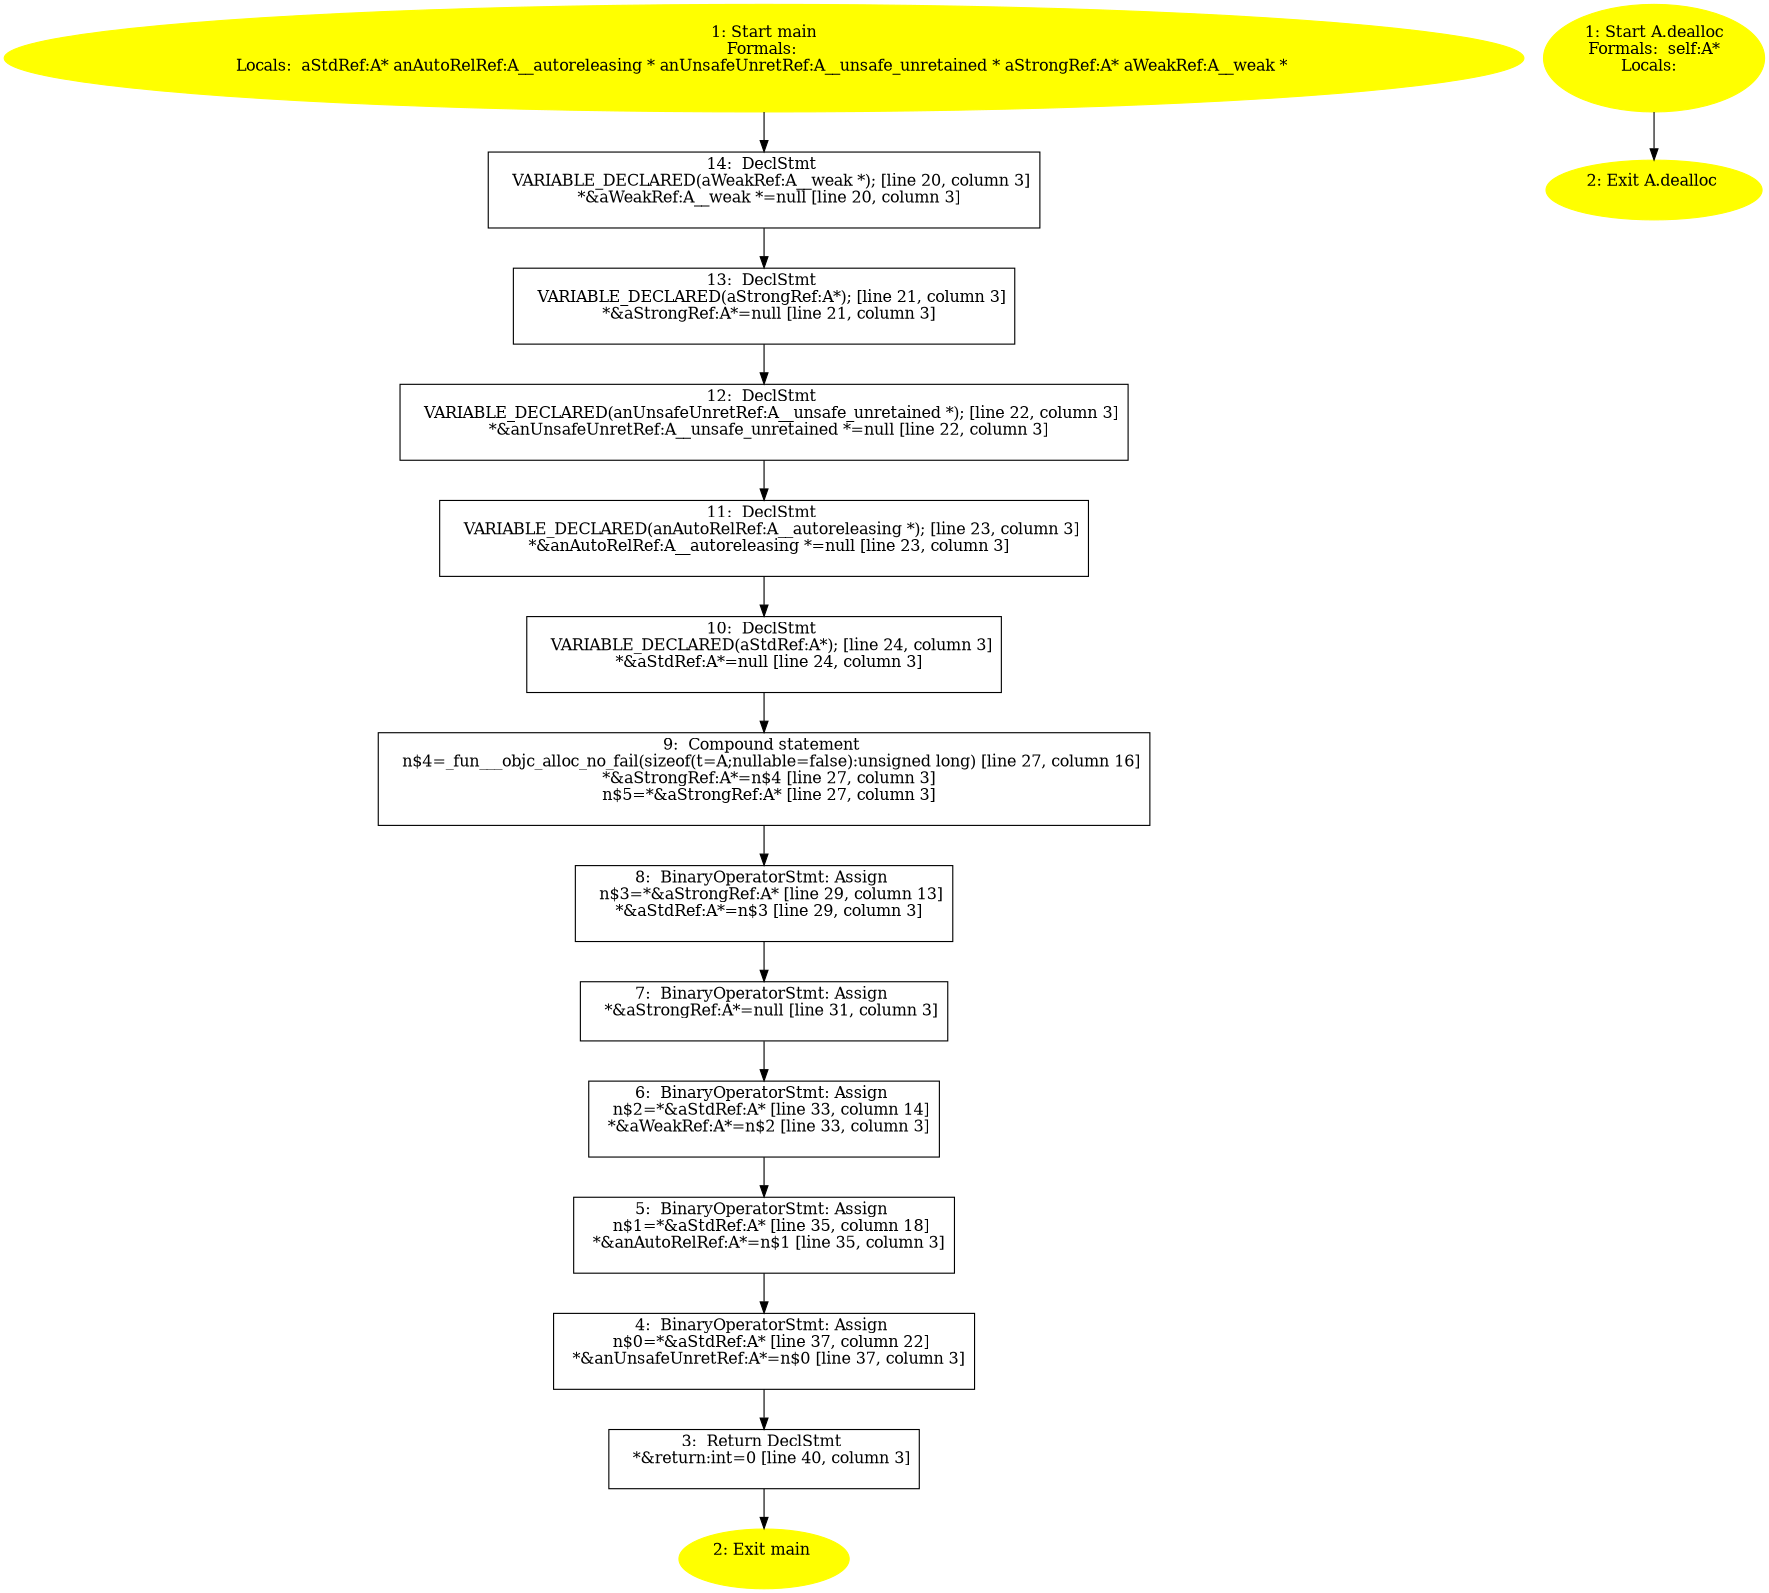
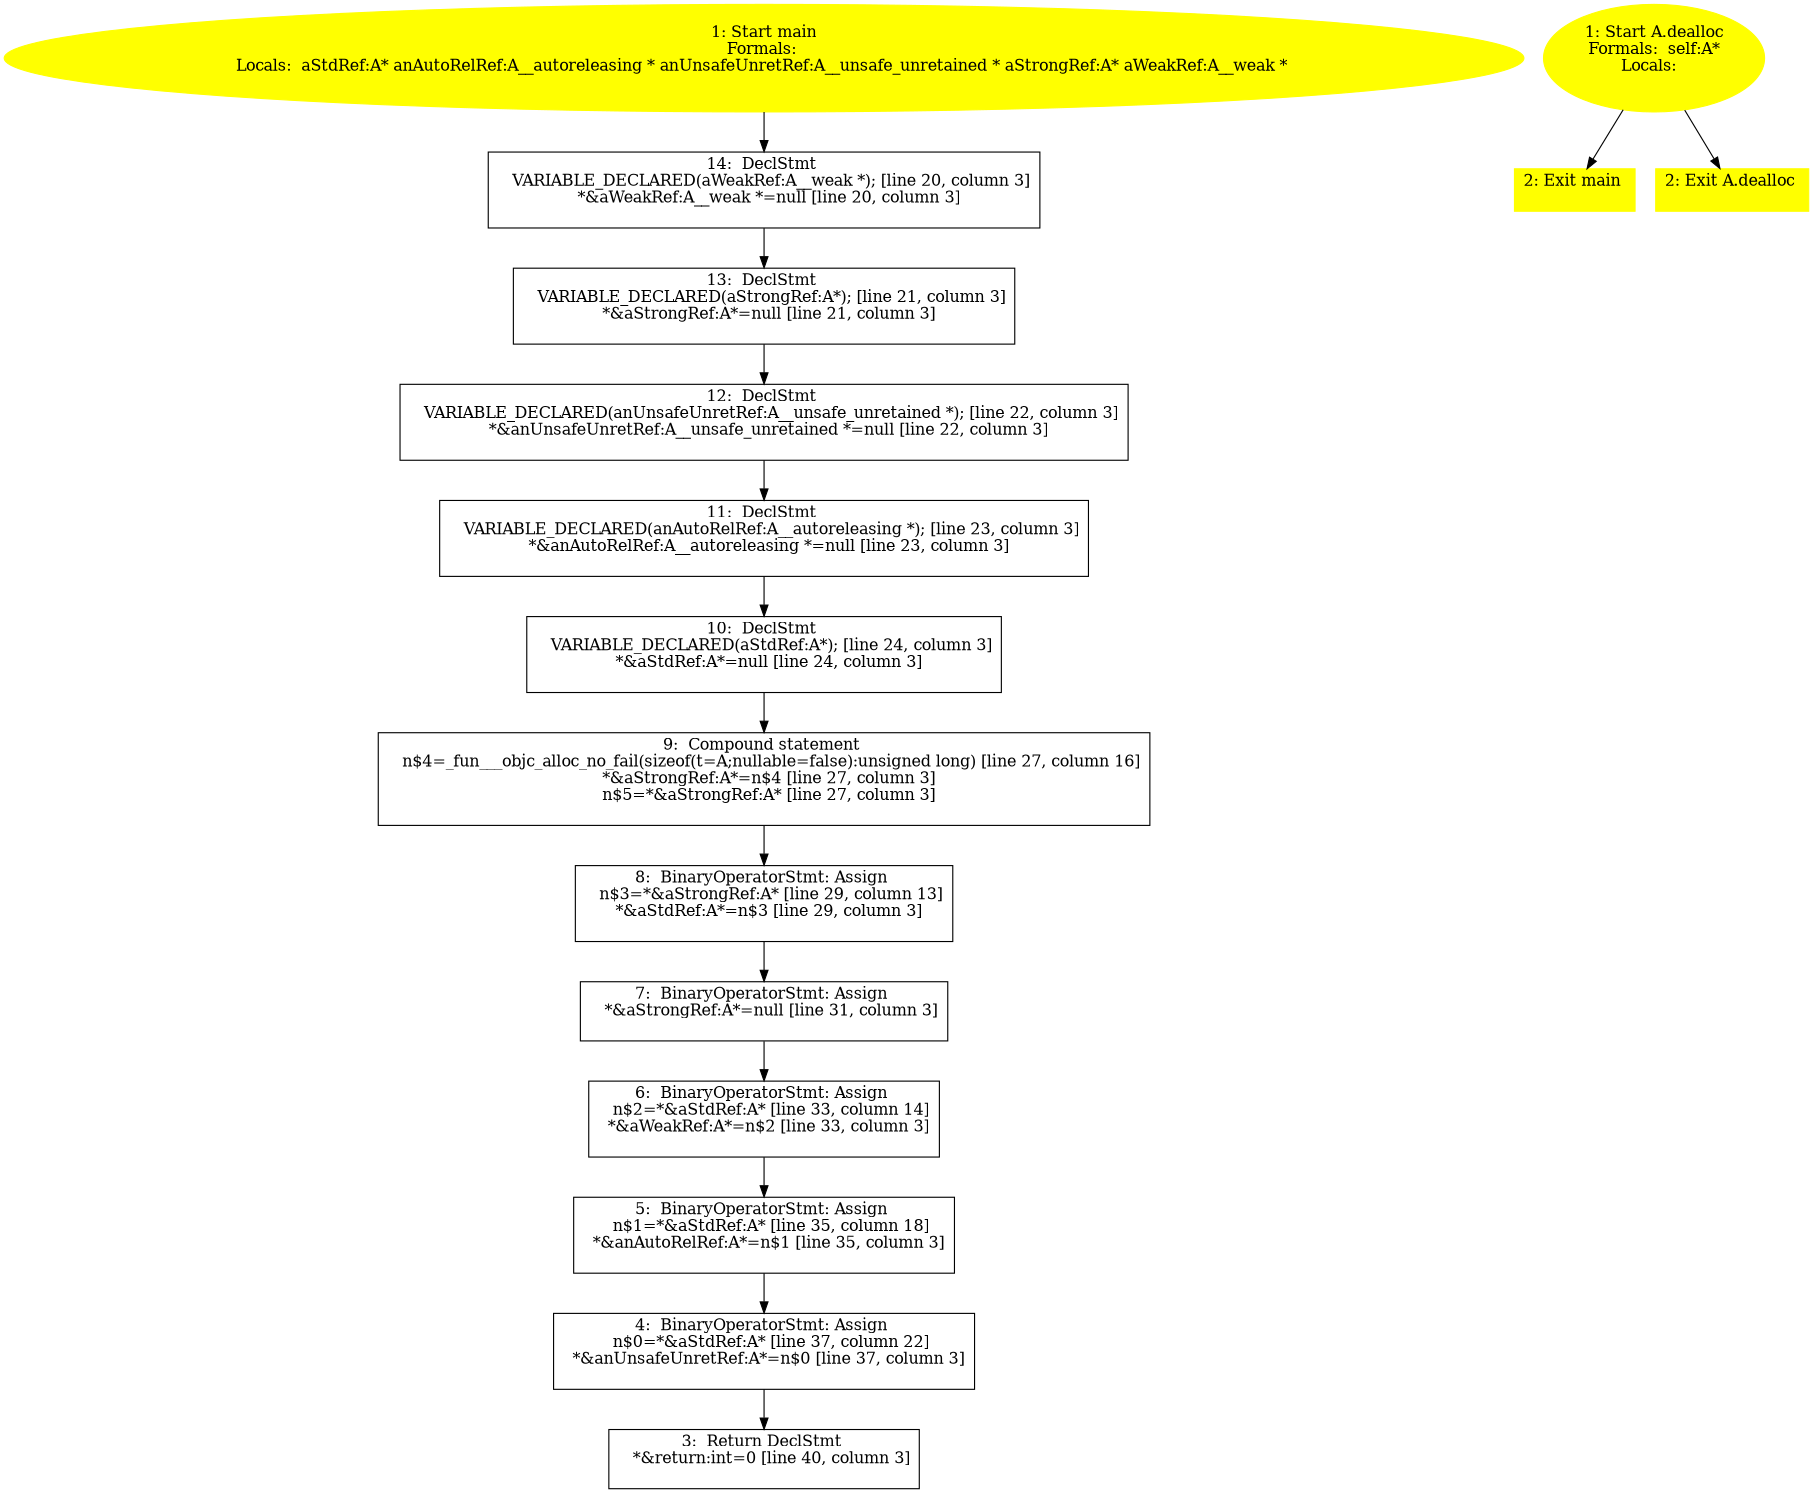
  digraph {
    node [shape=box]
    n1 [color=yellow label="1: Start main\nFormals: \nLocals:  aStdRef:A* anAutoRelRef:A__autoreleasing * anUnsafeUnretRef:A__unsafe_unretained * aStrongRef:A* aWeakRef:A__weak * \n  " style=filled shape=""]
    n2 [label="14:  DeclStmt \n   VARIABLE_DECLARED(aWeakRef:A__weak *); [line 20, column 3]\n  *&aWeakRef:A__weak *=null [line 20, column 3]\n "]
    n3 [label="13:  DeclStmt \n   VARIABLE_DECLARED(aStrongRef:A*); [line 21, column 3]\n  *&aStrongRef:A*=null [line 21, column 3]\n "]
    n4 [label="12:  DeclStmt \n   VARIABLE_DECLARED(anUnsafeUnretRef:A__unsafe_unretained *); [line 22, column 3]\n  *&anUnsafeUnretRef:A__unsafe_unretained *=null [line 22, column 3]\n "]
-   n5 [color=yellow label="2: Exit main \n  " style=filled shape=""]
+   n5 [color=yellow label="2: Exit main \n  " style=filled]
    n6 [label="3:  Return DeclStmt \n   *&return:int=0 [line 40, column 3]\n "]
    n7 [label="4:  BinaryOperatorStmt: Assign \n   n$0=*&aStdRef:A* [line 37, column 22]\n  *&anUnsafeUnretRef:A*=n$0 [line 37, column 3]\n "]
    n8 [label="5:  BinaryOperatorStmt: Assign \n   n$1=*&aStdRef:A* [line 35, column 18]\n  *&anAutoRelRef:A*=n$1 [line 35, column 3]\n "]
    n9 [label="6:  BinaryOperatorStmt: Assign \n   n$2=*&aStdRef:A* [line 33, column 14]\n  *&aWeakRef:A*=n$2 [line 33, column 3]\n "]
    n10 [label="7:  BinaryOperatorStmt: Assign \n   *&aStrongRef:A*=null [line 31, column 3]\n "]
    n11 [label="8:  BinaryOperatorStmt: Assign \n   n$3=*&aStrongRef:A* [line 29, column 13]\n  *&aStdRef:A*=n$3 [line 29, column 3]\n "]
    n12 [label="9:  Compound statement \n   n$4=_fun___objc_alloc_no_fail(sizeof(t=A;nullable=false):unsigned long) [line 27, column 16]\n  *&aStrongRef:A*=n$4 [line 27, column 3]\n  n$5=*&aStrongRef:A* [line 27, column 3]\n "]
    n13 [label="10:  DeclStmt \n   VARIABLE_DECLARED(aStdRef:A*); [line 24, column 3]\n  *&aStdRef:A*=null [line 24, column 3]\n "]
    n14 [label="11:  DeclStmt \n   VARIABLE_DECLARED(anAutoRelRef:A__autoreleasing *); [line 23, column 3]\n  *&anAutoRelRef:A__autoreleasing *=null [line 23, column 3]\n "]
    n15 [color=yellow label="1: Start A.dealloc\nFormals:  self:A*\nLocals:  \n  " style=filled shape=""]
-   n16 [color=yellow label="2: Exit A.dealloc \n  " style=filled shape=""]
+   n16 [color=yellow label="2: Exit A.dealloc \n  " style=filled]
    n1 -> n2
    n2 -> n3
    n3 -> n4
    n4 -> n14
-   n6 -> n5
+   n15 -> n5
    n7 -> n6
    n8 -> n7
    n9 -> n8
    n10 -> n9
    n11 -> n10
    n12 -> n11
    n13 -> n12
    n14 -> n13
    n15 -> n16
  }
